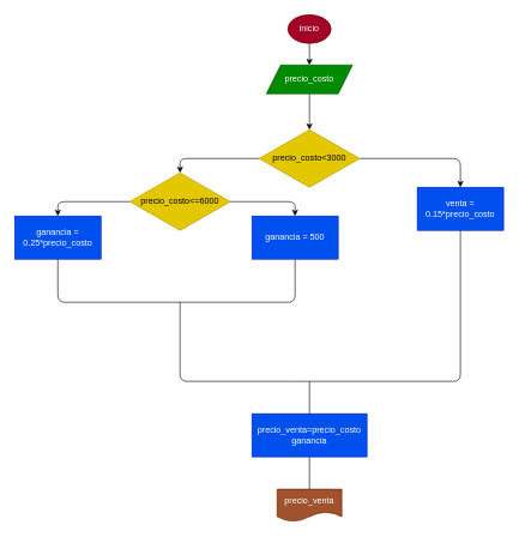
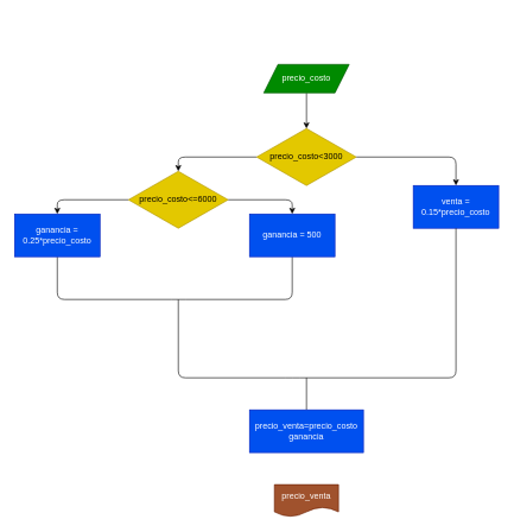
  <mxCell id="0" />
  <mxCell id="1" parent="0" />
- <mxCell id="2" value="" style="edgeStyle=none;html=1;" edge="1" parent="1" source="3" target="5"><mxGeometry relative="1" as="geometry" /></mxCell>
- <mxCell id="3" value="inicio" style="ellipse;whiteSpace=wrap;html=1;fillColor=#a20025;fontColor=#ffffff;strokeColor=#6F0000;" vertex="1" parent="1"><mxGeometry x="400" y="20" width="60" height="40" as="geometry" /></mxCell>
  <mxCell id="4" value="" style="edgeStyle=none;html=1;" edge="1" parent="1" source="5" target="8"><mxGeometry relative="1" as="geometry" /></mxCell>
  <mxCell id="5" value="precio_costo" style="shape=parallelogram;perimeter=parallelogramPerimeter;whiteSpace=wrap;html=1;fixedSize=1;fillColor=#008a00;fontColor=#ffffff;strokeColor=#005700;" vertex="1" parent="1"><mxGeometry x="370" y="90" width="120" height="40" as="geometry" /></mxCell>
  <mxCell id="6" value="" style="edgeStyle=none;html=1;" edge="1" parent="1" source="8" target="9"><mxGeometry relative="1" as="geometry"><Array as="points"><mxPoint x="640" y="220" /></Array></mxGeometry></mxCell>
  <mxCell id="7" value="" style="edgeStyle=none;html=1;" edge="1" parent="1" source="8" target="12"><mxGeometry relative="1" as="geometry"><Array as="points"><mxPoint x="250" y="220" /></Array></mxGeometry></mxCell>
  <mxCell id="8" value="precio_costo&amp;lt;3000" style="rhombus;whiteSpace=wrap;html=1;fillColor=#e3c800;fontColor=#000000;strokeColor=#B09500;" vertex="1" parent="1"><mxGeometry x="360" y="180" width="140" height="80" as="geometry" /></mxCell>
  <mxCell id="9" value="venta = 0.15*precio_costo" style="whiteSpace=wrap;html=1;fillColor=#0050ef;fontColor=#ffffff;strokeColor=#001DBC;" vertex="1" parent="1"><mxGeometry x="580" y="260" width="120" height="60" as="geometry" /></mxCell>
  <mxCell id="10" value="" style="edgeStyle=none;html=1;" edge="1" parent="1" source="12" target="14"><mxGeometry relative="1" as="geometry"><Array as="points"><mxPoint x="410" y="280" /></Array></mxGeometry></mxCell>
  <mxCell id="11" value="" style="edgeStyle=none;html=1;" edge="1" parent="1" source="12" target="15"><mxGeometry relative="1" as="geometry"><Array as="points"><mxPoint x="80" y="280" /></Array></mxGeometry></mxCell>
  <mxCell id="12" value="precio_costo&amp;lt;=6000" style="rhombus;whiteSpace=wrap;html=1;fillColor=#e3c800;fontColor=#000000;strokeColor=#B09500;" vertex="1" parent="1"><mxGeometry x="180" y="240" width="140" height="80" as="geometry" /></mxCell>
  <mxCell id="13" style="edgeStyle=none;html=1;entryX=0.5;entryY=1;entryDx=0;entryDy=0;endArrow=none;endFill=0;" edge="1" parent="1" source="14" target="15"><mxGeometry relative="1" as="geometry"><Array as="points"><mxPoint x="410" y="420" /><mxPoint x="250" y="420" /><mxPoint x="80" y="420" /></Array></mxGeometry></mxCell>
  <mxCell id="14" value="ganancia = 500" style="rounded=0;whiteSpace=wrap;html=1;fillColor=#0050ef;fontColor=#ffffff;strokeColor=#001DBC;" vertex="1" parent="1"><mxGeometry x="350" y="300" width="120" height="60" as="geometry" /></mxCell>
  <mxCell id="15" value="ganancia = 0.25*precio_costo" style="whiteSpace=wrap;html=1;fillColor=#0050ef;fontColor=#ffffff;strokeColor=#001DBC;" vertex="1" parent="1"><mxGeometry x="20" y="300" width="120" height="60" as="geometry" /></mxCell>
  <mxCell id="16" value="" style="endArrow=none;html=1;entryX=0.5;entryY=1;entryDx=0;entryDy=0;" edge="1" parent="1" target="9"><mxGeometry width="50" height="50" relative="1" as="geometry"><mxPoint x="250" y="420" as="sourcePoint" /><mxPoint x="680" y="530" as="targetPoint" /><Array as="points"><mxPoint x="250" y="530" /><mxPoint x="410" y="530" /><mxPoint x="640" y="530" /></Array></mxGeometry></mxCell>
  <mxCell id="17" style="edgeStyle=none;html=1;endArrow=none;endFill=0;" edge="1" parent="1" source="19"><mxGeometry relative="1" as="geometry"><mxPoint x="430" y="530" as="targetPoint" /></mxGeometry></mxCell>
- <mxCell id="18" value="" style="edgeStyle=none;html=1;endArrow=none;endFill=0;" edge="1" parent="1" source="19" target="20"><mxGeometry relative="1" as="geometry" /></mxCell>
  <mxCell id="19" value="precio_venta=precio_costo ganancia" style="rounded=0;whiteSpace=wrap;html=1;fillColor=#0050ef;fontColor=#ffffff;strokeColor=#001DBC;" vertex="1" parent="1"><mxGeometry x="350" y="575" width="160" height="60" as="geometry" /></mxCell>
  <mxCell id="20" value="precio_venta" style="shape=document;whiteSpace=wrap;html=1;boundedLbl=1;rounded=0;fillColor=#a0522d;fontColor=#ffffff;strokeColor=#6D1F00;" vertex="1" parent="1"><mxGeometry x="385" y="680" width="90" height="45" as="geometry" /></mxCell>
